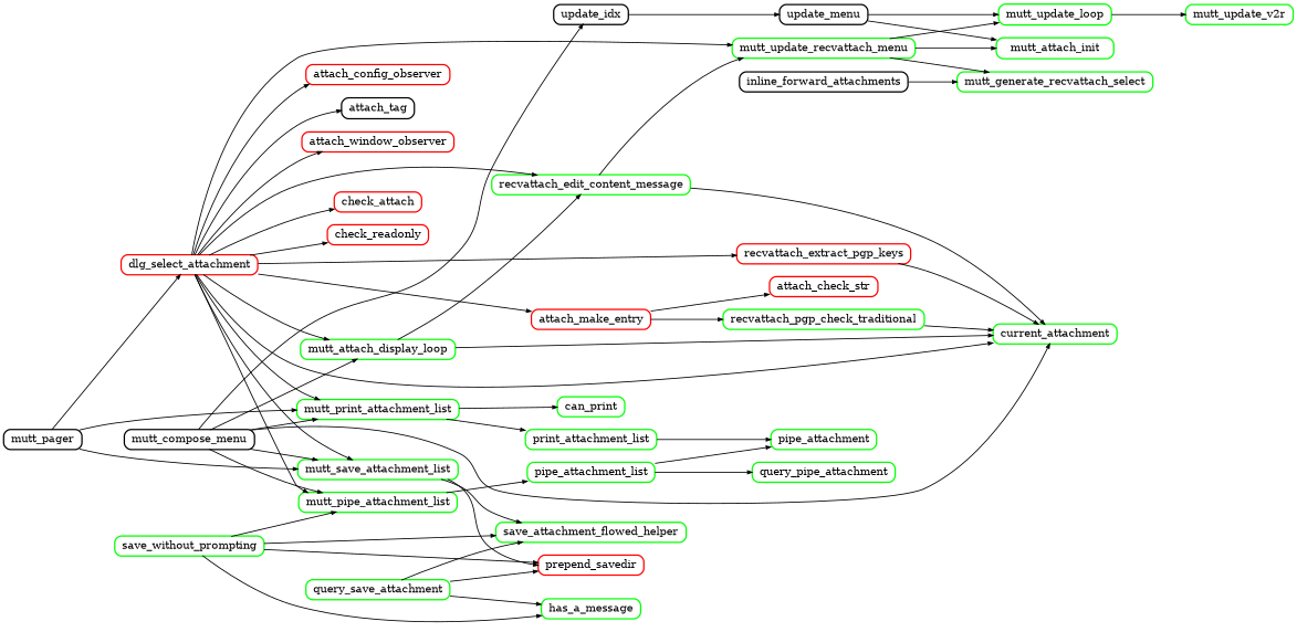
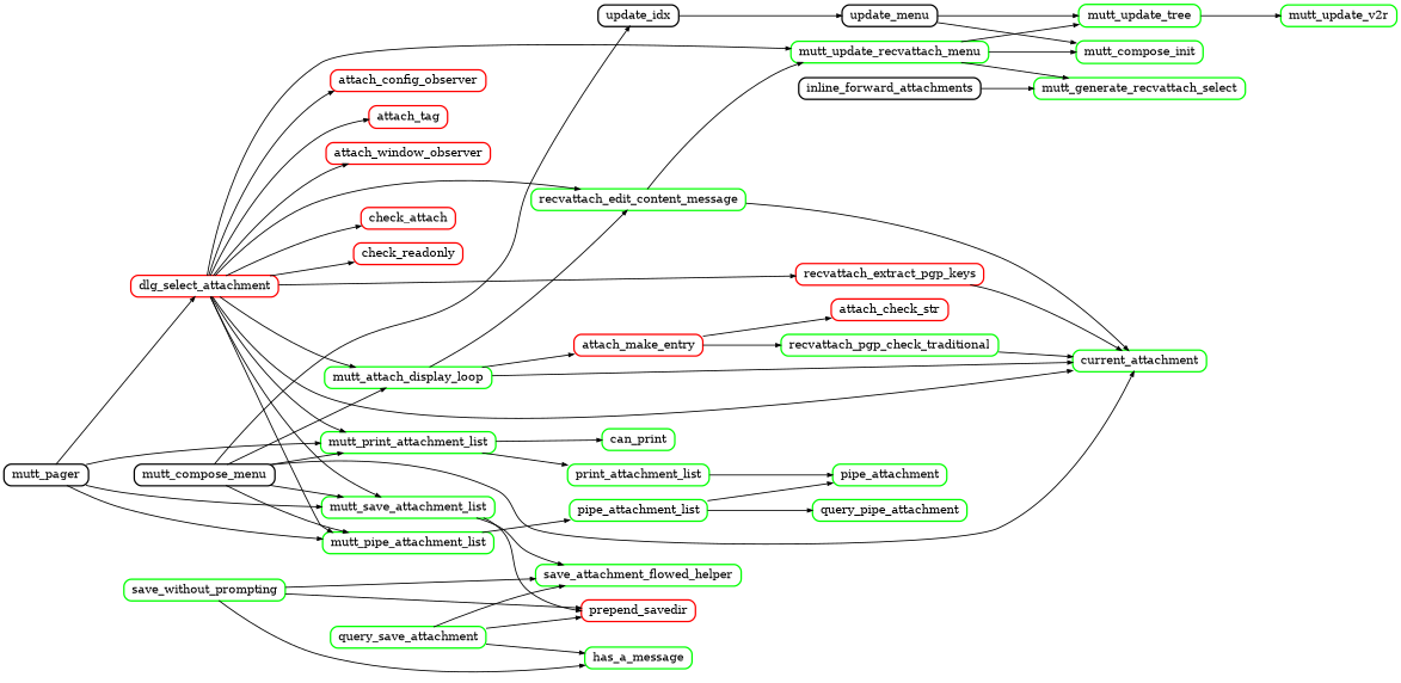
  digraph {
    compound=true
    nodesep=0.2
    rankdir=LR
    ranksep=0.5
    node [color="#00ff00" fillcolor="#ffffff" fontsize=12 penwidth=1.5 shape=Mrecord style=filled]
    edge [arrowsize=0.5 penwidth=1.0]
    current_attachment [height=0.2]
    attach_config_observer [color="#ff0000" height=0.2]
    n3 [color="#ff0000" height=0.2 label=attach_check_str]
    attach_make_entry [color="#ff0000" height=0.2]
    recvattach_pgp_check_traditional [height=0.2]
-   attach_tag [color="#000000" height=0.2]
+   attach_tag [color="#ff0000" height=0.2]
    attach_window_observer [color="#ff0000" height=0.2]
    check_attach [color="#ff0000" height=0.2]
    check_readonly [color="#ff0000" height=0.2]
    dlg_select_attachment [color="#ff0000" height=0.2]
    recvattach_extract_pgp_keys [color="#ff0000" height=0.2]
    mutt_attach_display_loop [height=0.2]
    mutt_pipe_attachment_list [height=0.2]
    mutt_print_attachment_list [height=0.2]
    mutt_save_attachment_list [height=0.2]
    mutt_update_recvattach_menu [height=0.2]
    n17 [height=0.2 label=recvattach_edit_content_message]
    pipe_attachment_list [height=0.2]
    can_print [height=0.2]
    print_attachment_list [height=0.2]
    prepend_savedir [color="#ff0000" height=0.2]
    save_attachment_flowed_helper [height=0.2]
-   mutt_attach_init [height=0.2]
+   mutt_attach_init [height=0.2 label=mutt_compose_init]
    n24 [height=0.2 label=mutt_generate_recvattach_select]
-   mutt_update_tree [height=0.2 label=mutt_update_loop]
+   mutt_update_tree [height=0.2]
    has_a_message [height=0.2]
    pipe_attachment [height=0.2]
    query_pipe_attachment [height=0.2]
    query_save_attachment [height=0.2]
    save_without_prompting [height=0.2]
    mutt_update_v2r [height=0.2]
    inline_forward_attachments [color="#000000" height=0.2]
    mutt_compose_menu [color="#000000" height=0.2]
    update_idx [color="#000000" height=0.2]
    update_menu [color="#000000" height=0.2]
    mutt_pager [color="#000000" height=0.2]
    attach_make_entry -> n3
    attach_make_entry -> recvattach_pgp_check_traditional
    recvattach_pgp_check_traditional -> current_attachment
    dlg_select_attachment -> current_attachment
    dlg_select_attachment -> attach_config_observer
-   dlg_select_attachment -> attach_make_entry
+   mutt_attach_display_loop -> attach_make_entry
    dlg_select_attachment -> attach_tag
    dlg_select_attachment -> attach_window_observer
    dlg_select_attachment -> check_attach
    dlg_select_attachment -> check_readonly
    dlg_select_attachment -> recvattach_extract_pgp_keys
    dlg_select_attachment -> mutt_attach_display_loop
    dlg_select_attachment -> mutt_pipe_attachment_list
    dlg_select_attachment -> mutt_print_attachment_list
    dlg_select_attachment -> mutt_save_attachment_list
    dlg_select_attachment -> mutt_update_recvattach_menu
    dlg_select_attachment -> n17
    recvattach_extract_pgp_keys -> current_attachment
    mutt_attach_display_loop -> current_attachment
    mutt_attach_display_loop -> n17
    mutt_pipe_attachment_list -> pipe_attachment_list
    mutt_print_attachment_list -> can_print
    mutt_print_attachment_list -> print_attachment_list
    mutt_save_attachment_list -> prepend_savedir
    mutt_save_attachment_list -> save_attachment_flowed_helper
    mutt_update_recvattach_menu -> mutt_attach_init
    mutt_update_recvattach_menu -> n24
    mutt_update_recvattach_menu -> mutt_update_tree
    n17 -> current_attachment
    n17 -> mutt_update_recvattach_menu
    pipe_attachment_list -> pipe_attachment
    pipe_attachment_list -> query_pipe_attachment
    print_attachment_list -> pipe_attachment
    mutt_update_tree -> mutt_update_v2r
    query_save_attachment -> prepend_savedir
    query_save_attachment -> save_attachment_flowed_helper
    query_save_attachment -> has_a_message
    save_without_prompting -> prepend_savedir
    save_without_prompting -> save_attachment_flowed_helper
    save_without_prompting -> has_a_message
    inline_forward_attachments -> n24
    mutt_compose_menu -> current_attachment
    mutt_compose_menu -> mutt_attach_display_loop
    mutt_compose_menu -> mutt_pipe_attachment_list
    mutt_compose_menu -> mutt_print_attachment_list
    mutt_compose_menu -> mutt_save_attachment_list
    mutt_compose_menu -> update_idx
    update_idx -> update_menu
    update_menu -> mutt_attach_init
    update_menu -> mutt_update_tree
    mutt_pager -> dlg_select_attachment
-   save_without_prompting -> mutt_pipe_attachment_list
+   mutt_pager -> mutt_pipe_attachment_list
    mutt_pager -> mutt_print_attachment_list
    mutt_pager -> mutt_save_attachment_list
  }
